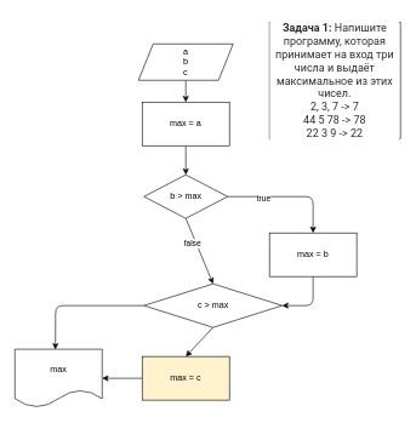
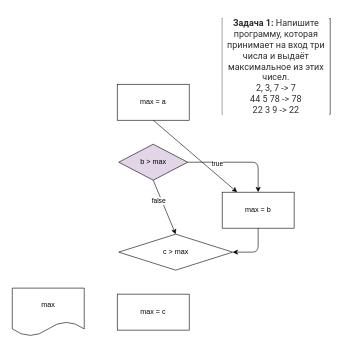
  <mxCell id="0" />
  <mxCell id="1" parent="0" />
- <mxCell id="2" style="edgeStyle=none;html=1;exitX=0.5;exitY=1;exitDx=0;exitDy=0;entryX=0.5;entryY=0;entryDx=0;entryDy=0;" edge="1" parent="1" source="3" target="5"><mxGeometry relative="1" as="geometry" /></mxCell>
- <mxCell id="3" value="a&lt;br&gt;b&lt;br&gt;c" style="shape=parallelogram;perimeter=parallelogramPerimeter;whiteSpace=wrap;html=1;fixedSize=1;" vertex="1" parent="1"><mxGeometry x="190" y="50" width="130" height="50" as="geometry" /></mxCell>
- <mxCell id="4" style="edgeStyle=none;html=1;exitX=0.5;exitY=1;exitDx=0;exitDy=0;entryX=0.5;entryY=0;entryDx=0;entryDy=0;" edge="1" parent="1" source="5" target="10"><mxGeometry relative="1" as="geometry" /></mxCell>
+ <mxCell id="4" style="edgeStyle=none;html=1;exitX=0.5;exitY=1;exitDx=0;exitDy=0;" edge="1" parent="1" source="5" target="12"><mxGeometry relative="1" as="geometry" /></mxCell>
  <mxCell id="5" value="max = a" style="rounded=0;whiteSpace=wrap;html=1;" vertex="1" parent="1"><mxGeometry x="195" y="130" width="120" height="60" as="geometry" /></mxCell>
  <mxCell id="6" style="edgeStyle=none;html=1;exitX=1;exitY=0.5;exitDx=0;exitDy=0;entryX=0.5;entryY=0;entryDx=0;entryDy=0;" edge="1" parent="1" source="10" target="12"><mxGeometry relative="1" as="geometry"><mxPoint x="440" y="260" as="targetPoint" /><Array as="points"><mxPoint x="430" y="260" /></Array></mxGeometry></mxCell>
  <mxCell id="7" value="true" style="edgeLabel;html=1;align=center;verticalAlign=middle;resizable=0;points=[];" vertex="1" connectable="0" parent="6"><mxGeometry x="-0.421" y="-2" relative="1" as="geometry"><mxPoint x="1" as="offset" /></mxGeometry></mxCell>
  <mxCell id="8" style="edgeStyle=none;html=1;exitX=0.5;exitY=1;exitDx=0;exitDy=0;entryX=0.5;entryY=0;entryDx=0;entryDy=0;" edge="1" parent="1" source="10" target="15"><mxGeometry relative="1" as="geometry" /></mxCell>
  <mxCell id="9" value="false" style="edgeLabel;html=1;align=center;verticalAlign=middle;resizable=0;points=[];" vertex="1" connectable="0" parent="8"><mxGeometry x="-0.569" y="1" relative="1" as="geometry"><mxPoint x="-1" y="15" as="offset" /></mxGeometry></mxCell>
- <mxCell id="10" value="b &amp;gt; max" style="rhombus;whiteSpace=wrap;html=1;" vertex="1" parent="1"><mxGeometry x="197.5" y="230" width="115" height="60" as="geometry" /></mxCell>
+ <mxCell id="10" value="b &amp;gt; max" style="rhombus;whiteSpace=wrap;html=1;fillColor=#e1d5e7;" vertex="1" parent="1"><mxGeometry x="197.5" y="230" width="115" height="60" as="geometry" /></mxCell>
  <mxCell id="11" style="edgeStyle=none;html=1;entryX=1;entryY=0.5;entryDx=0;entryDy=0;" edge="1" parent="1" source="12" target="15"><mxGeometry relative="1" as="geometry"><Array as="points"><mxPoint x="430" y="410" /></Array></mxGeometry></mxCell>
  <mxCell id="12" value="max = b" style="rounded=0;whiteSpace=wrap;html=1;" vertex="1" parent="1"><mxGeometry x="370" y="310" width="120" height="60" as="geometry" /></mxCell>
- <mxCell id="13" style="edgeStyle=none;html=1;exitX=0.5;exitY=1;exitDx=0;exitDy=0;entryX=0.5;entryY=0;entryDx=0;entryDy=0;" edge="1" parent="1" source="15" target="18"><mxGeometry relative="1" as="geometry" /></mxCell>
- <mxCell id="14" style="edgeStyle=none;html=1;exitX=0;exitY=0.5;exitDx=0;exitDy=0;entryX=0.464;entryY=0.004;entryDx=0;entryDy=0;entryPerimeter=0;" edge="1" parent="1" source="15" target="19"><mxGeometry relative="1" as="geometry"><Array as="points"><mxPoint x="76" y="410" /></Array></mxGeometry></mxCell>
  <mxCell id="15" value="c &amp;gt; max" style="rhombus;whiteSpace=wrap;html=1;" vertex="1" parent="1"><mxGeometry x="197.5" y="380" width="190" height="60" as="geometry" /></mxCell>
  <mxCell id="16" value="&#10;&#10;&lt;p style=&quot;box-sizing: border-box; margin: 0px; font-weight: 400; color: rgb(44, 45, 48); font-family: roboto, &amp;quot;san francisco&amp;quot;, &amp;quot;helvetica neue&amp;quot;, helvetica, arial; font-size: 15px; font-style: normal; letter-spacing: normal; text-indent: 0px; text-transform: none; word-spacing: 0px; background-color: rgb(255, 255, 255);&quot;&gt;&lt;strong style=&quot;box-sizing: border-box ; font-weight: 700&quot;&gt;Задача 1:&lt;/strong&gt;&lt;span&gt;&amp;nbsp;&lt;/span&gt;Напишите программу, которая принимает на вход три числа и выдаёт максимальное из этих чисел.&lt;/p&gt;&lt;p style=&quot;box-sizing: border-box; margin: 0px; font-weight: 400; color: rgb(44, 45, 48); font-family: roboto, &amp;quot;san francisco&amp;quot;, &amp;quot;helvetica neue&amp;quot;, helvetica, arial; font-size: 15px; font-style: normal; letter-spacing: normal; text-indent: 0px; text-transform: none; word-spacing: 0px; background-color: rgb(255, 255, 255);&quot;&gt;2, 3, 7 -&amp;gt; 7&lt;br style=&quot;box-sizing: border-box&quot;&gt;44 5 78 -&amp;gt; 78&lt;br style=&quot;box-sizing: border-box&quot;&gt;22 3 9 -&amp;gt; 22&lt;/p&gt;&#10;&#10;" style="rounded=0;whiteSpace=wrap;html=1;" vertex="1" parent="1"><mxGeometry x="370" y="20" width="180" height="160" as="geometry" /></mxCell>
- <mxCell id="17" style="edgeStyle=none;html=1;exitX=0;exitY=0.5;exitDx=0;exitDy=0;entryX=1;entryY=0.5;entryDx=0;entryDy=0;" edge="1" parent="1" source="18" target="19"><mxGeometry relative="1" as="geometry" /></mxCell>
- <mxCell id="18" value="max = c" style="rounded=0;whiteSpace=wrap;html=1;fillColor=#fff2cc;" vertex="1" parent="1"><mxGeometry x="195" y="480" width="120" height="60" as="geometry" /></mxCell>
+ <mxCell id="18" value="max = c" style="rounded=0;whiteSpace=wrap;html=1;" vertex="1" parent="1"><mxGeometry x="195" y="480" width="120" height="60" as="geometry" /></mxCell>
  <mxCell id="19" value="max" style="shape=document;whiteSpace=wrap;html=1;boundedLbl=1;" vertex="1" parent="1"><mxGeometry x="20" y="470" width="120" height="80" as="geometry" /></mxCell>
